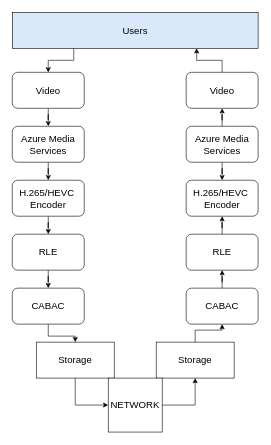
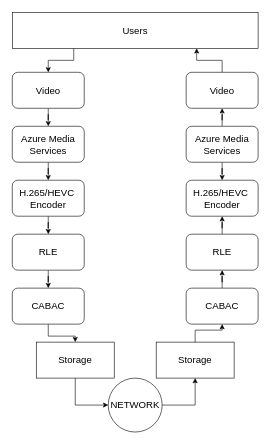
  <mxCell id="0" />
  <mxCell id="1" parent="0" />
  <mxCell id="2" value="" style="edgeStyle=orthogonalEdgeStyle;rounded=0;orthogonalLoop=1;jettySize=auto;html=1;fontSize=16;" edge="1" parent="1" source="3" target="5"><mxGeometry relative="1" as="geometry" /></mxCell>
  <mxCell id="3" value="Video" style="rounded=1;whiteSpace=wrap;html=1;fontSize=16;" vertex="1" parent="1"><mxGeometry x="20" y="120" width="120" height="60" as="geometry" /></mxCell>
  <mxCell id="4" value="" style="edgeStyle=orthogonalEdgeStyle;rounded=0;orthogonalLoop=1;jettySize=auto;html=1;fontSize=16;" edge="1" parent="1" source="5" target="9"><mxGeometry relative="1" as="geometry" /></mxCell>
  <mxCell id="5" value="Azure Media&lt;div&gt;Services&lt;/div&gt;" style="rounded=1;whiteSpace=wrap;html=1;fontSize=16;" vertex="1" parent="1"><mxGeometry x="20" y="210" width="120" height="60" as="geometry" /></mxCell>
  <mxCell id="6" style="edgeStyle=orthogonalEdgeStyle;rounded=0;orthogonalLoop=1;jettySize=auto;html=1;exitX=0.25;exitY=1;exitDx=0;exitDy=0;fontSize=16;" edge="1" parent="1" source="7" target="3"><mxGeometry relative="1" as="geometry" /></mxCell>
- <mxCell id="7" value="Users" style="rounded=0;whiteSpace=wrap;html=1;fontSize=16;fillColor=#dae8fc;" vertex="1" parent="1"><mxGeometry x="20" y="20" width="410" height="60" as="geometry" /></mxCell>
+ <mxCell id="7" value="Users" style="rounded=0;whiteSpace=wrap;html=1;fontSize=16;" vertex="1" parent="1"><mxGeometry x="20" y="20" width="410" height="60" as="geometry" /></mxCell>
  <mxCell id="8" value="" style="edgeStyle=orthogonalEdgeStyle;rounded=0;orthogonalLoop=1;jettySize=auto;html=1;fontSize=16;" edge="1" parent="1" source="9" target="11"><mxGeometry relative="1" as="geometry" /></mxCell>
  <mxCell id="9" value="H.265/HEVC&amp;nbsp;&lt;div&gt;Encoder&lt;/div&gt;" style="rounded=1;whiteSpace=wrap;html=1;fontSize=16;" vertex="1" parent="1"><mxGeometry x="20" y="300" width="120" height="60" as="geometry" /></mxCell>
  <mxCell id="10" value="" style="edgeStyle=orthogonalEdgeStyle;rounded=0;orthogonalLoop=1;jettySize=auto;html=1;fontSize=16;" edge="1" parent="1" source="11" target="13"><mxGeometry relative="1" as="geometry" /></mxCell>
  <mxCell id="11" value="RLE" style="rounded=1;whiteSpace=wrap;html=1;fontSize=16;" vertex="1" parent="1"><mxGeometry x="20" y="390" width="120" height="60" as="geometry" /></mxCell>
  <mxCell id="12" value="" style="edgeStyle=orthogonalEdgeStyle;rounded=0;orthogonalLoop=1;jettySize=auto;html=1;fontSize=16;" edge="1" parent="1" source="13" target="15"><mxGeometry relative="1" as="geometry" /></mxCell>
  <mxCell id="13" value="CABAC" style="rounded=1;whiteSpace=wrap;html=1;fontSize=16;" vertex="1" parent="1"><mxGeometry x="20" y="480" width="120" height="60" as="geometry" /></mxCell>
  <mxCell id="14" style="edgeStyle=orthogonalEdgeStyle;rounded=0;orthogonalLoop=1;jettySize=auto;html=1;exitX=0.5;exitY=1;exitDx=0;exitDy=0;entryX=0;entryY=0.5;entryDx=0;entryDy=0;fontSize=16;" edge="1" parent="1" source="15" target="29"><mxGeometry relative="1" as="geometry" /></mxCell>
  <mxCell id="15" value="Storage" style="rounded=0;whiteSpace=wrap;html=1;fontSize=16;" vertex="1" parent="1"><mxGeometry x="60" y="570" width="130" height="60" as="geometry" /></mxCell>
  <mxCell id="16" style="edgeStyle=orthogonalEdgeStyle;rounded=0;orthogonalLoop=1;jettySize=auto;html=1;entryX=0.75;entryY=1;entryDx=0;entryDy=0;fontSize=16;" edge="1" parent="1" source="17" target="7"><mxGeometry relative="1" as="geometry" /></mxCell>
  <mxCell id="17" value="Video" style="rounded=1;whiteSpace=wrap;html=1;fontSize=16;" vertex="1" parent="1"><mxGeometry x="310" y="120" width="120" height="60" as="geometry" /></mxCell>
  <mxCell id="18" value="" style="edgeStyle=orthogonalEdgeStyle;rounded=0;orthogonalLoop=1;jettySize=auto;html=1;fontSize=16;" edge="1" parent="1" source="20" target="21"><mxGeometry relative="1" as="geometry" /></mxCell>
  <mxCell id="19" value="" style="edgeStyle=orthogonalEdgeStyle;rounded=0;orthogonalLoop=1;jettySize=auto;html=1;fontSize=16;" edge="1" parent="1" source="20" target="17"><mxGeometry relative="1" as="geometry" /></mxCell>
  <mxCell id="20" value="Azure Media&lt;div&gt;Services&lt;/div&gt;" style="rounded=1;whiteSpace=wrap;html=1;fontSize=16;" vertex="1" parent="1"><mxGeometry x="310" y="210" width="120" height="60" as="geometry" /></mxCell>
  <mxCell id="21" value="H.265/HEVC&amp;nbsp;&lt;div&gt;Encoder&lt;/div&gt;" style="rounded=1;whiteSpace=wrap;html=1;fontSize=16;" vertex="1" parent="1"><mxGeometry x="310" y="300" width="120" height="60" as="geometry" /></mxCell>
  <mxCell id="22" value="" style="edgeStyle=orthogonalEdgeStyle;rounded=0;orthogonalLoop=1;jettySize=auto;html=1;fontSize=16;" edge="1" parent="1" source="23" target="21"><mxGeometry relative="1" as="geometry" /></mxCell>
  <mxCell id="23" value="RLE" style="rounded=1;whiteSpace=wrap;html=1;fontSize=16;" vertex="1" parent="1"><mxGeometry x="310" y="390" width="120" height="60" as="geometry" /></mxCell>
  <mxCell id="24" value="" style="edgeStyle=orthogonalEdgeStyle;rounded=0;orthogonalLoop=1;jettySize=auto;html=1;fontSize=16;" edge="1" parent="1" source="25" target="23"><mxGeometry relative="1" as="geometry" /></mxCell>
  <mxCell id="25" value="CABAC" style="rounded=1;whiteSpace=wrap;html=1;fontSize=16;" vertex="1" parent="1"><mxGeometry x="310" y="480" width="120" height="60" as="geometry" /></mxCell>
  <mxCell id="26" style="edgeStyle=orthogonalEdgeStyle;rounded=0;orthogonalLoop=1;jettySize=auto;html=1;exitX=0.5;exitY=0;exitDx=0;exitDy=0;entryX=0.5;entryY=1;entryDx=0;entryDy=0;fontSize=16;" edge="1" parent="1" source="27" target="25"><mxGeometry relative="1" as="geometry" /></mxCell>
  <mxCell id="27" value="Storage" style="rounded=0;whiteSpace=wrap;html=1;fontSize=16;" vertex="1" parent="1"><mxGeometry x="260" y="570" width="130" height="60" as="geometry" /></mxCell>
  <mxCell id="28" style="edgeStyle=orthogonalEdgeStyle;rounded=0;orthogonalLoop=1;jettySize=auto;html=1;exitX=1;exitY=0.5;exitDx=0;exitDy=0;entryX=0.5;entryY=1;entryDx=0;entryDy=0;fontSize=16;" edge="1" parent="1" source="29" target="27"><mxGeometry relative="1" as="geometry" /></mxCell>
- <mxCell id="29" value="NETWORK" style="whiteSpace=wrap;html=1;aspect=fixed;fontSize=16;rounded=0;" vertex="1" parent="1"><mxGeometry x="180" y="630" width="90" height="90" as="geometry" /></mxCell>
+ <mxCell id="29" value="NETWORK" style="ellipse;whiteSpace=wrap;html=1;aspect=fixed;fontSize=16;" vertex="1" parent="1"><mxGeometry x="180" y="630" width="90" height="90" as="geometry" /></mxCell>
